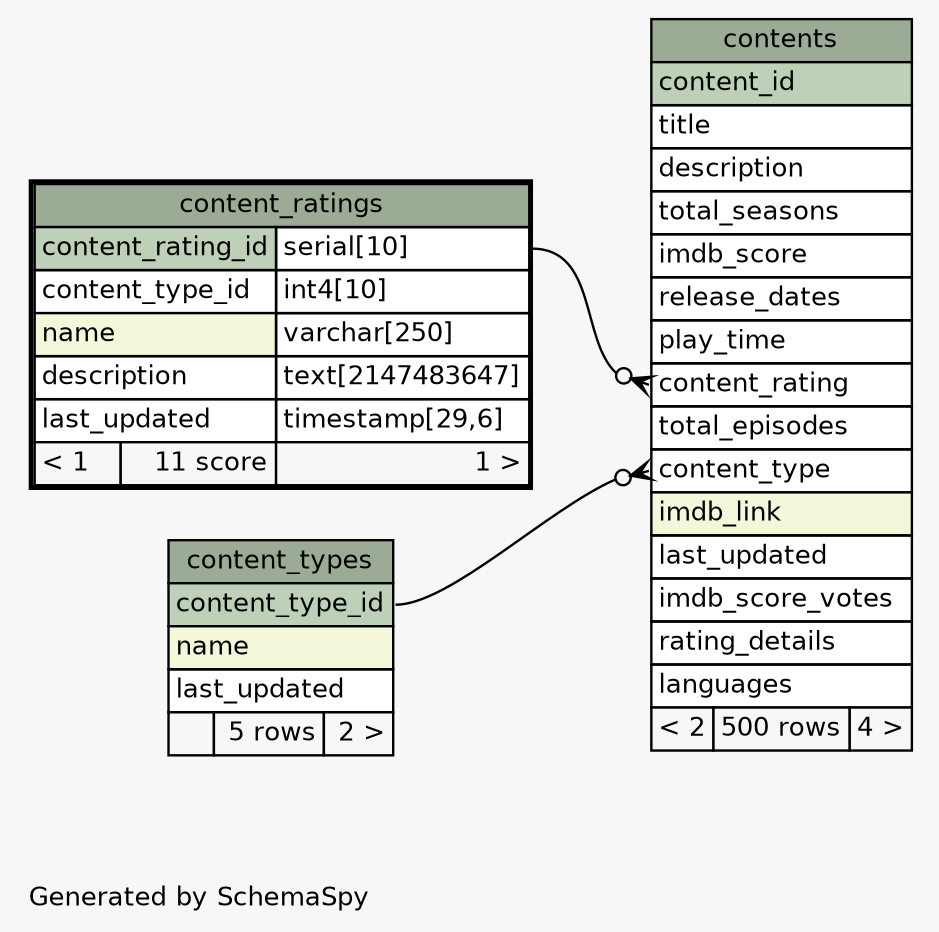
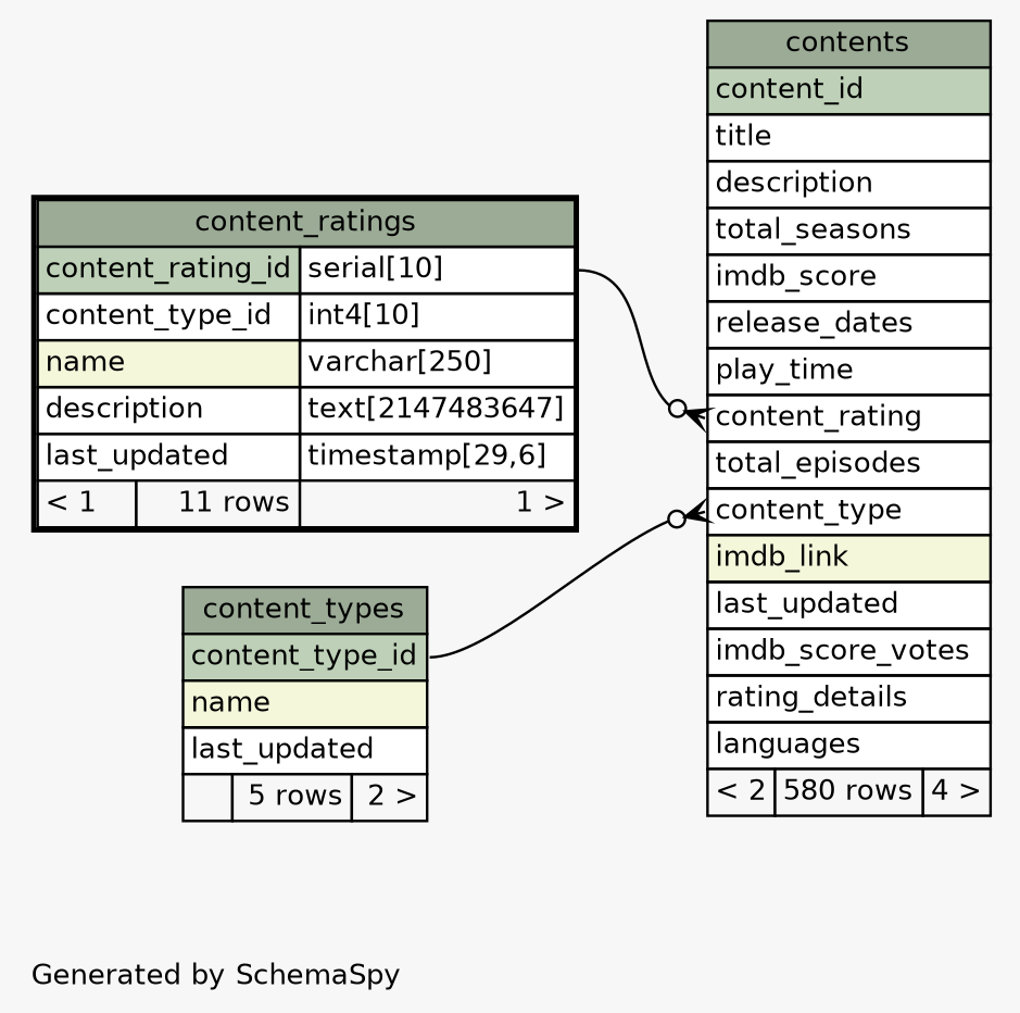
  digraph {
    bgcolor="#f7f7f7"
    fontname=Helvetica
    fontsize=11
    label="\nGenerated by SchemaSpy"
    labeljust=l
    nodesep=0.18
    rankdir=RL
    ranksep=0.46
    node [fontname=Helvetica fontsize=11 shape=plaintext]
    edge [arrowhead=none arrowsize=0.8 arrowtail=crowodot dir=back]
-   n1 [label=<     <TABLE BORDER="2" CELLBORDER="1" CELLSPACING="0" BGCOLOR="#ffffff">       <TR><TD COLSPAN="3" BGCOLOR="#9bab96" ALIGN="CENTER">content_ratings</TD></TR>       <TR><TD PORT="content_rating_id" COLSPAN="2" BGCOLOR="#bed1b8" ALIGN="LEFT">content_rating_id</TD><TD PORT="content_rating_id.type" ALIGN="LEFT">serial[10]</TD></TR>       <TR><TD PORT="content_type_id" COLSPAN="2" ALIGN="LEFT">content_type_id</TD><TD PORT="content_type_id.type" ALIGN="LEFT">int4[10]</TD></TR>       <TR><TD PORT="name" COLSPAN="2" BGCOLOR="#f4f7da" ALIGN="LEFT">name</TD><TD PORT="name.type" ALIGN="LEFT">varchar[250]</TD></TR>       <TR><TD PORT="description" COLSPAN="2" ALIGN="LEFT">description</TD><TD PORT="description.type" ALIGN="LEFT">text[2147483647]</TD></TR>       <TR><TD PORT="last_updated" COLSPAN="2" ALIGN="LEFT">last_updated</TD><TD PORT="last_updated.type" ALIGN="LEFT">timestamp[29,6]</TD></TR>       <TR><TD ALIGN="LEFT" BGCOLOR="#f7f7f7">&lt; 1</TD><TD ALIGN="RIGHT" BGCOLOR="#f7f7f7">11 score</TD><TD ALIGN="RIGHT" BGCOLOR="#f7f7f7">1 &gt;</TD></TR>     </TABLE>>]
+   n1 [label=<     <TABLE BORDER="2" CELLBORDER="1" CELLSPACING="0" BGCOLOR="#ffffff">       <TR><TD COLSPAN="3" BGCOLOR="#9bab96" ALIGN="CENTER">content_ratings</TD></TR>       <TR><TD PORT="content_rating_id" COLSPAN="2" BGCOLOR="#bed1b8" ALIGN="LEFT">content_rating_id</TD><TD PORT="content_rating_id.type" ALIGN="LEFT">serial[10]</TD></TR>       <TR><TD PORT="content_type_id" COLSPAN="2" ALIGN="LEFT">content_type_id</TD><TD PORT="content_type_id.type" ALIGN="LEFT">int4[10]</TD></TR>       <TR><TD PORT="name" COLSPAN="2" BGCOLOR="#f4f7da" ALIGN="LEFT">name</TD><TD PORT="name.type" ALIGN="LEFT">varchar[250]</TD></TR>       <TR><TD PORT="description" COLSPAN="2" ALIGN="LEFT">description</TD><TD PORT="description.type" ALIGN="LEFT">text[2147483647]</TD></TR>       <TR><TD PORT="last_updated" COLSPAN="2" ALIGN="LEFT">last_updated</TD><TD PORT="last_updated.type" ALIGN="LEFT">timestamp[29,6]</TD></TR>       <TR><TD ALIGN="LEFT" BGCOLOR="#f7f7f7">&lt; 1</TD><TD ALIGN="RIGHT" BGCOLOR="#f7f7f7">11 rows</TD><TD ALIGN="RIGHT" BGCOLOR="#f7f7f7">1 &gt;</TD></TR>     </TABLE>>]
    n2 [label=<     <TABLE BORDER="0" CELLBORDER="1" CELLSPACING="0" BGCOLOR="#ffffff">       <TR><TD COLSPAN="3" BGCOLOR="#9bab96" ALIGN="CENTER">content_types</TD></TR>       <TR><TD PORT="content_type_id" COLSPAN="3" BGCOLOR="#bed1b8" ALIGN="LEFT">content_type_id</TD></TR>       <TR><TD PORT="name" COLSPAN="3" BGCOLOR="#f4f7da" ALIGN="LEFT">name</TD></TR>       <TR><TD PORT="last_updated" COLSPAN="3" ALIGN="LEFT">last_updated</TD></TR>       <TR><TD ALIGN="LEFT" BGCOLOR="#f7f7f7">  </TD><TD ALIGN="RIGHT" BGCOLOR="#f7f7f7">5 rows</TD><TD ALIGN="RIGHT" BGCOLOR="#f7f7f7">2 &gt;</TD></TR>     </TABLE>>]
-   n3 [label=<     <TABLE BORDER="0" CELLBORDER="1" CELLSPACING="0" BGCOLOR="#ffffff">       <TR><TD COLSPAN="3" BGCOLOR="#9bab96" ALIGN="CENTER">contents</TD></TR>       <TR><TD PORT="content_id" COLSPAN="3" BGCOLOR="#bed1b8" ALIGN="LEFT">content_id</TD></TR>       <TR><TD PORT="title" COLSPAN="3" ALIGN="LEFT">title</TD></TR>       <TR><TD PORT="description" COLSPAN="3" ALIGN="LEFT">description</TD></TR>       <TR><TD PORT="total_seasons" COLSPAN="3" ALIGN="LEFT">total_seasons</TD></TR>       <TR><TD PORT="imdb_score" COLSPAN="3" ALIGN="LEFT">imdb_score</TD></TR>       <TR><TD PORT="release_dates" COLSPAN="3" ALIGN="LEFT">release_dates</TD></TR>       <TR><TD PORT="play_time" COLSPAN="3" ALIGN="LEFT">play_time</TD></TR>       <TR><TD PORT="content_rating" COLSPAN="3" ALIGN="LEFT">content_rating</TD></TR>       <TR><TD PORT="total_episodes" COLSPAN="3" ALIGN="LEFT">total_episodes</TD></TR>       <TR><TD PORT="content_type" COLSPAN="3" ALIGN="LEFT">content_type</TD></TR>       <TR><TD PORT="imdb_link" COLSPAN="3" BGCOLOR="#f4f7da" ALIGN="LEFT">imdb_link</TD></TR>       <TR><TD PORT="last_updated" COLSPAN="3" ALIGN="LEFT">last_updated</TD></TR>       <TR><TD PORT="imdb_score_votes" COLSPAN="3" ALIGN="LEFT">imdb_score_votes</TD></TR>       <TR><TD PORT="rating_details" COLSPAN="3" ALIGN="LEFT">rating_details</TD></TR>       <TR><TD PORT="languages" COLSPAN="3" ALIGN="LEFT">languages</TD></TR>       <TR><TD ALIGN="LEFT" BGCOLOR="#f7f7f7">&lt; 2</TD><TD ALIGN="RIGHT" BGCOLOR="#f7f7f7">500 rows</TD><TD ALIGN="RIGHT" BGCOLOR="#f7f7f7">4 &gt;</TD></TR>     </TABLE>>]
+   n3 [label=<     <TABLE BORDER="0" CELLBORDER="1" CELLSPACING="0" BGCOLOR="#ffffff">       <TR><TD COLSPAN="3" BGCOLOR="#9bab96" ALIGN="CENTER">contents</TD></TR>       <TR><TD PORT="content_id" COLSPAN="3" BGCOLOR="#bed1b8" ALIGN="LEFT">content_id</TD></TR>       <TR><TD PORT="title" COLSPAN="3" ALIGN="LEFT">title</TD></TR>       <TR><TD PORT="description" COLSPAN="3" ALIGN="LEFT">description</TD></TR>       <TR><TD PORT="total_seasons" COLSPAN="3" ALIGN="LEFT">total_seasons</TD></TR>       <TR><TD PORT="imdb_score" COLSPAN="3" ALIGN="LEFT">imdb_score</TD></TR>       <TR><TD PORT="release_dates" COLSPAN="3" ALIGN="LEFT">release_dates</TD></TR>       <TR><TD PORT="play_time" COLSPAN="3" ALIGN="LEFT">play_time</TD></TR>       <TR><TD PORT="content_rating" COLSPAN="3" ALIGN="LEFT">content_rating</TD></TR>       <TR><TD PORT="total_episodes" COLSPAN="3" ALIGN="LEFT">total_episodes</TD></TR>       <TR><TD PORT="content_type" COLSPAN="3" ALIGN="LEFT">content_type</TD></TR>       <TR><TD PORT="imdb_link" COLSPAN="3" BGCOLOR="#f4f7da" ALIGN="LEFT">imdb_link</TD></TR>       <TR><TD PORT="last_updated" COLSPAN="3" ALIGN="LEFT">last_updated</TD></TR>       <TR><TD PORT="imdb_score_votes" COLSPAN="3" ALIGN="LEFT">imdb_score_votes</TD></TR>       <TR><TD PORT="rating_details" COLSPAN="3" ALIGN="LEFT">rating_details</TD></TR>       <TR><TD PORT="languages" COLSPAN="3" ALIGN="LEFT">languages</TD></TR>       <TR><TD ALIGN="LEFT" BGCOLOR="#f7f7f7">&lt; 2</TD><TD ALIGN="RIGHT" BGCOLOR="#f7f7f7">580 rows</TD><TD ALIGN="RIGHT" BGCOLOR="#f7f7f7">4 &gt;</TD></TR>     </TABLE>>]
    n3 -> n1 [headport="content_rating_id.type:e" tailport="content_rating:w"]
    n3 -> n2 [headport="content_type_id:e" tailport="content_type:w"]
  }
